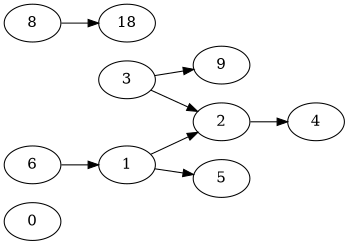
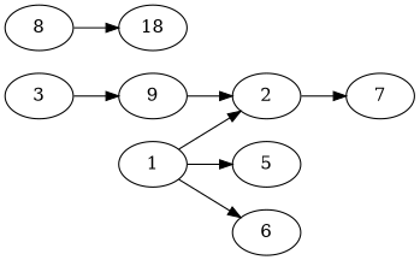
  digraph {
    rankdir=LR
    node [Weight=20]
    edge [Weight=5]
-   0 [Weight=50]
    1 [Weight=70]
    2 [Weight=90]
    5
    6 [Weight=100]
-   7 [Weight=80 label=4]
+   7 [Weight=80]
    3 [Weight=100]
    9
    8 [Weight=50]
    n10 [label=18]
    1 -> 2 [Weight=6]
    1 -> 5 [Weight=7]
-   6 -> 1
+   1 -> 6
    2 -> 7
-   3 -> 2
+   9 -> 2
    3 -> 9 [Weight=10]
    8 -> n10
  }
